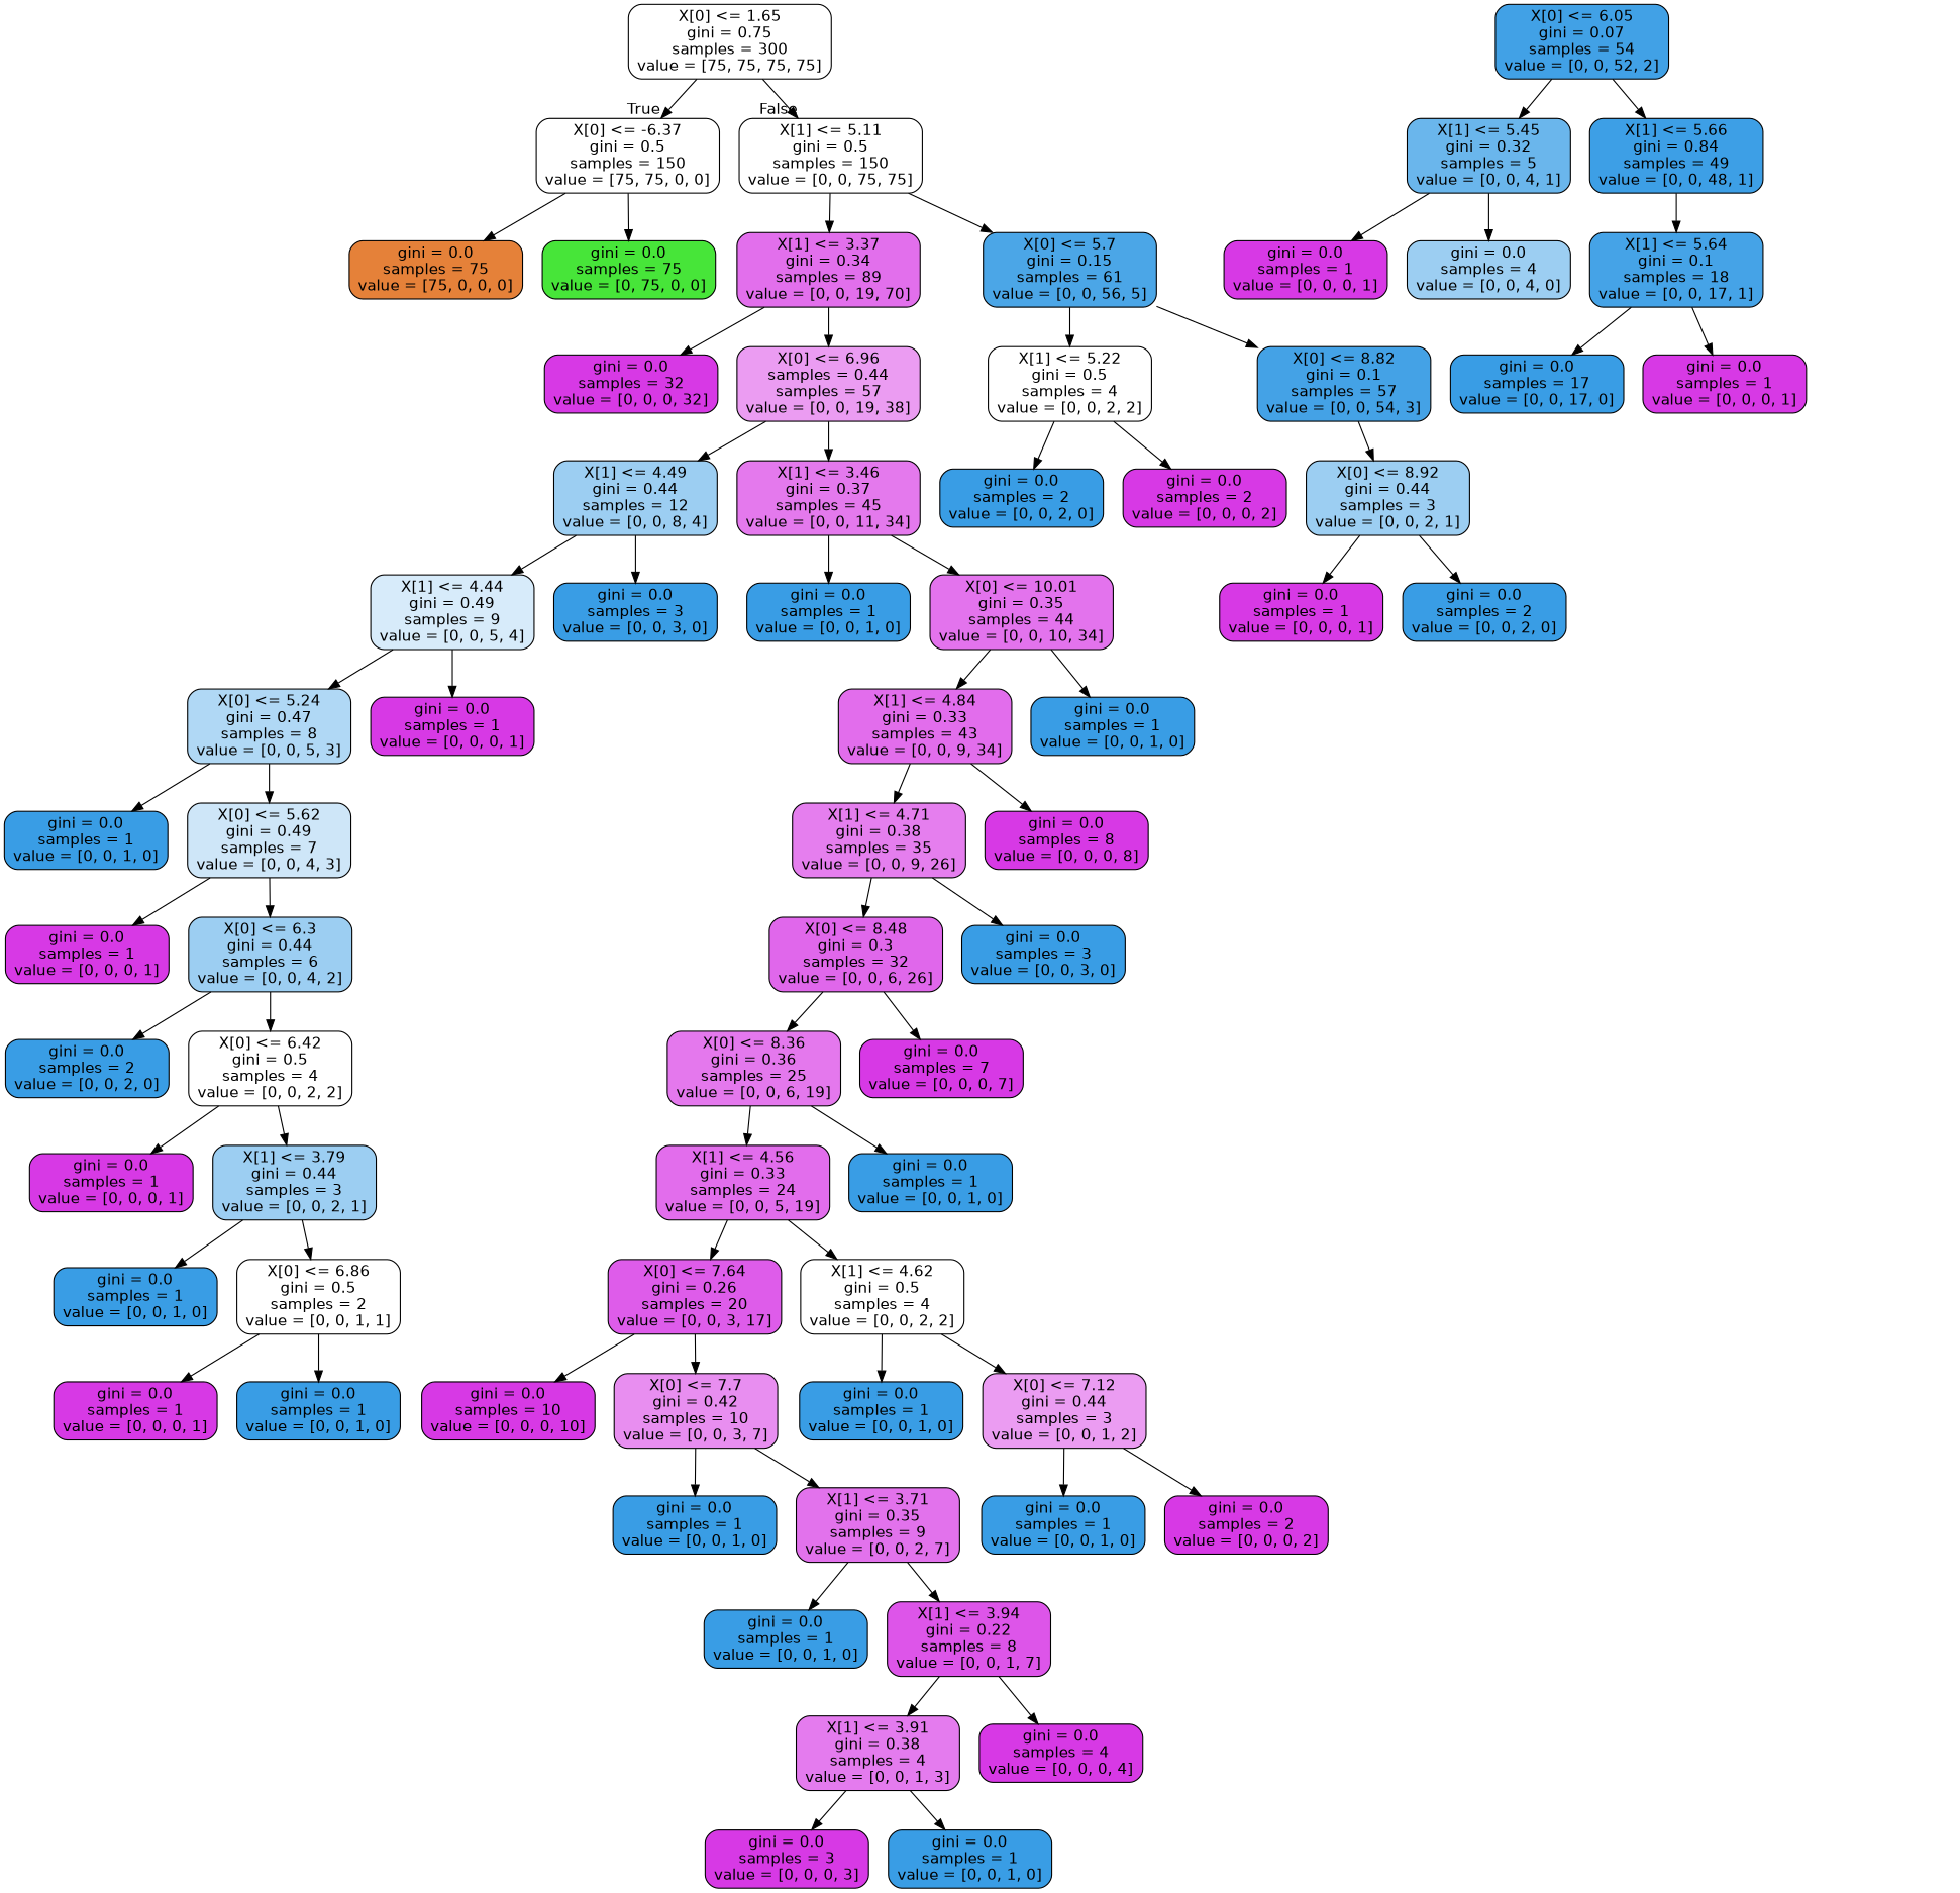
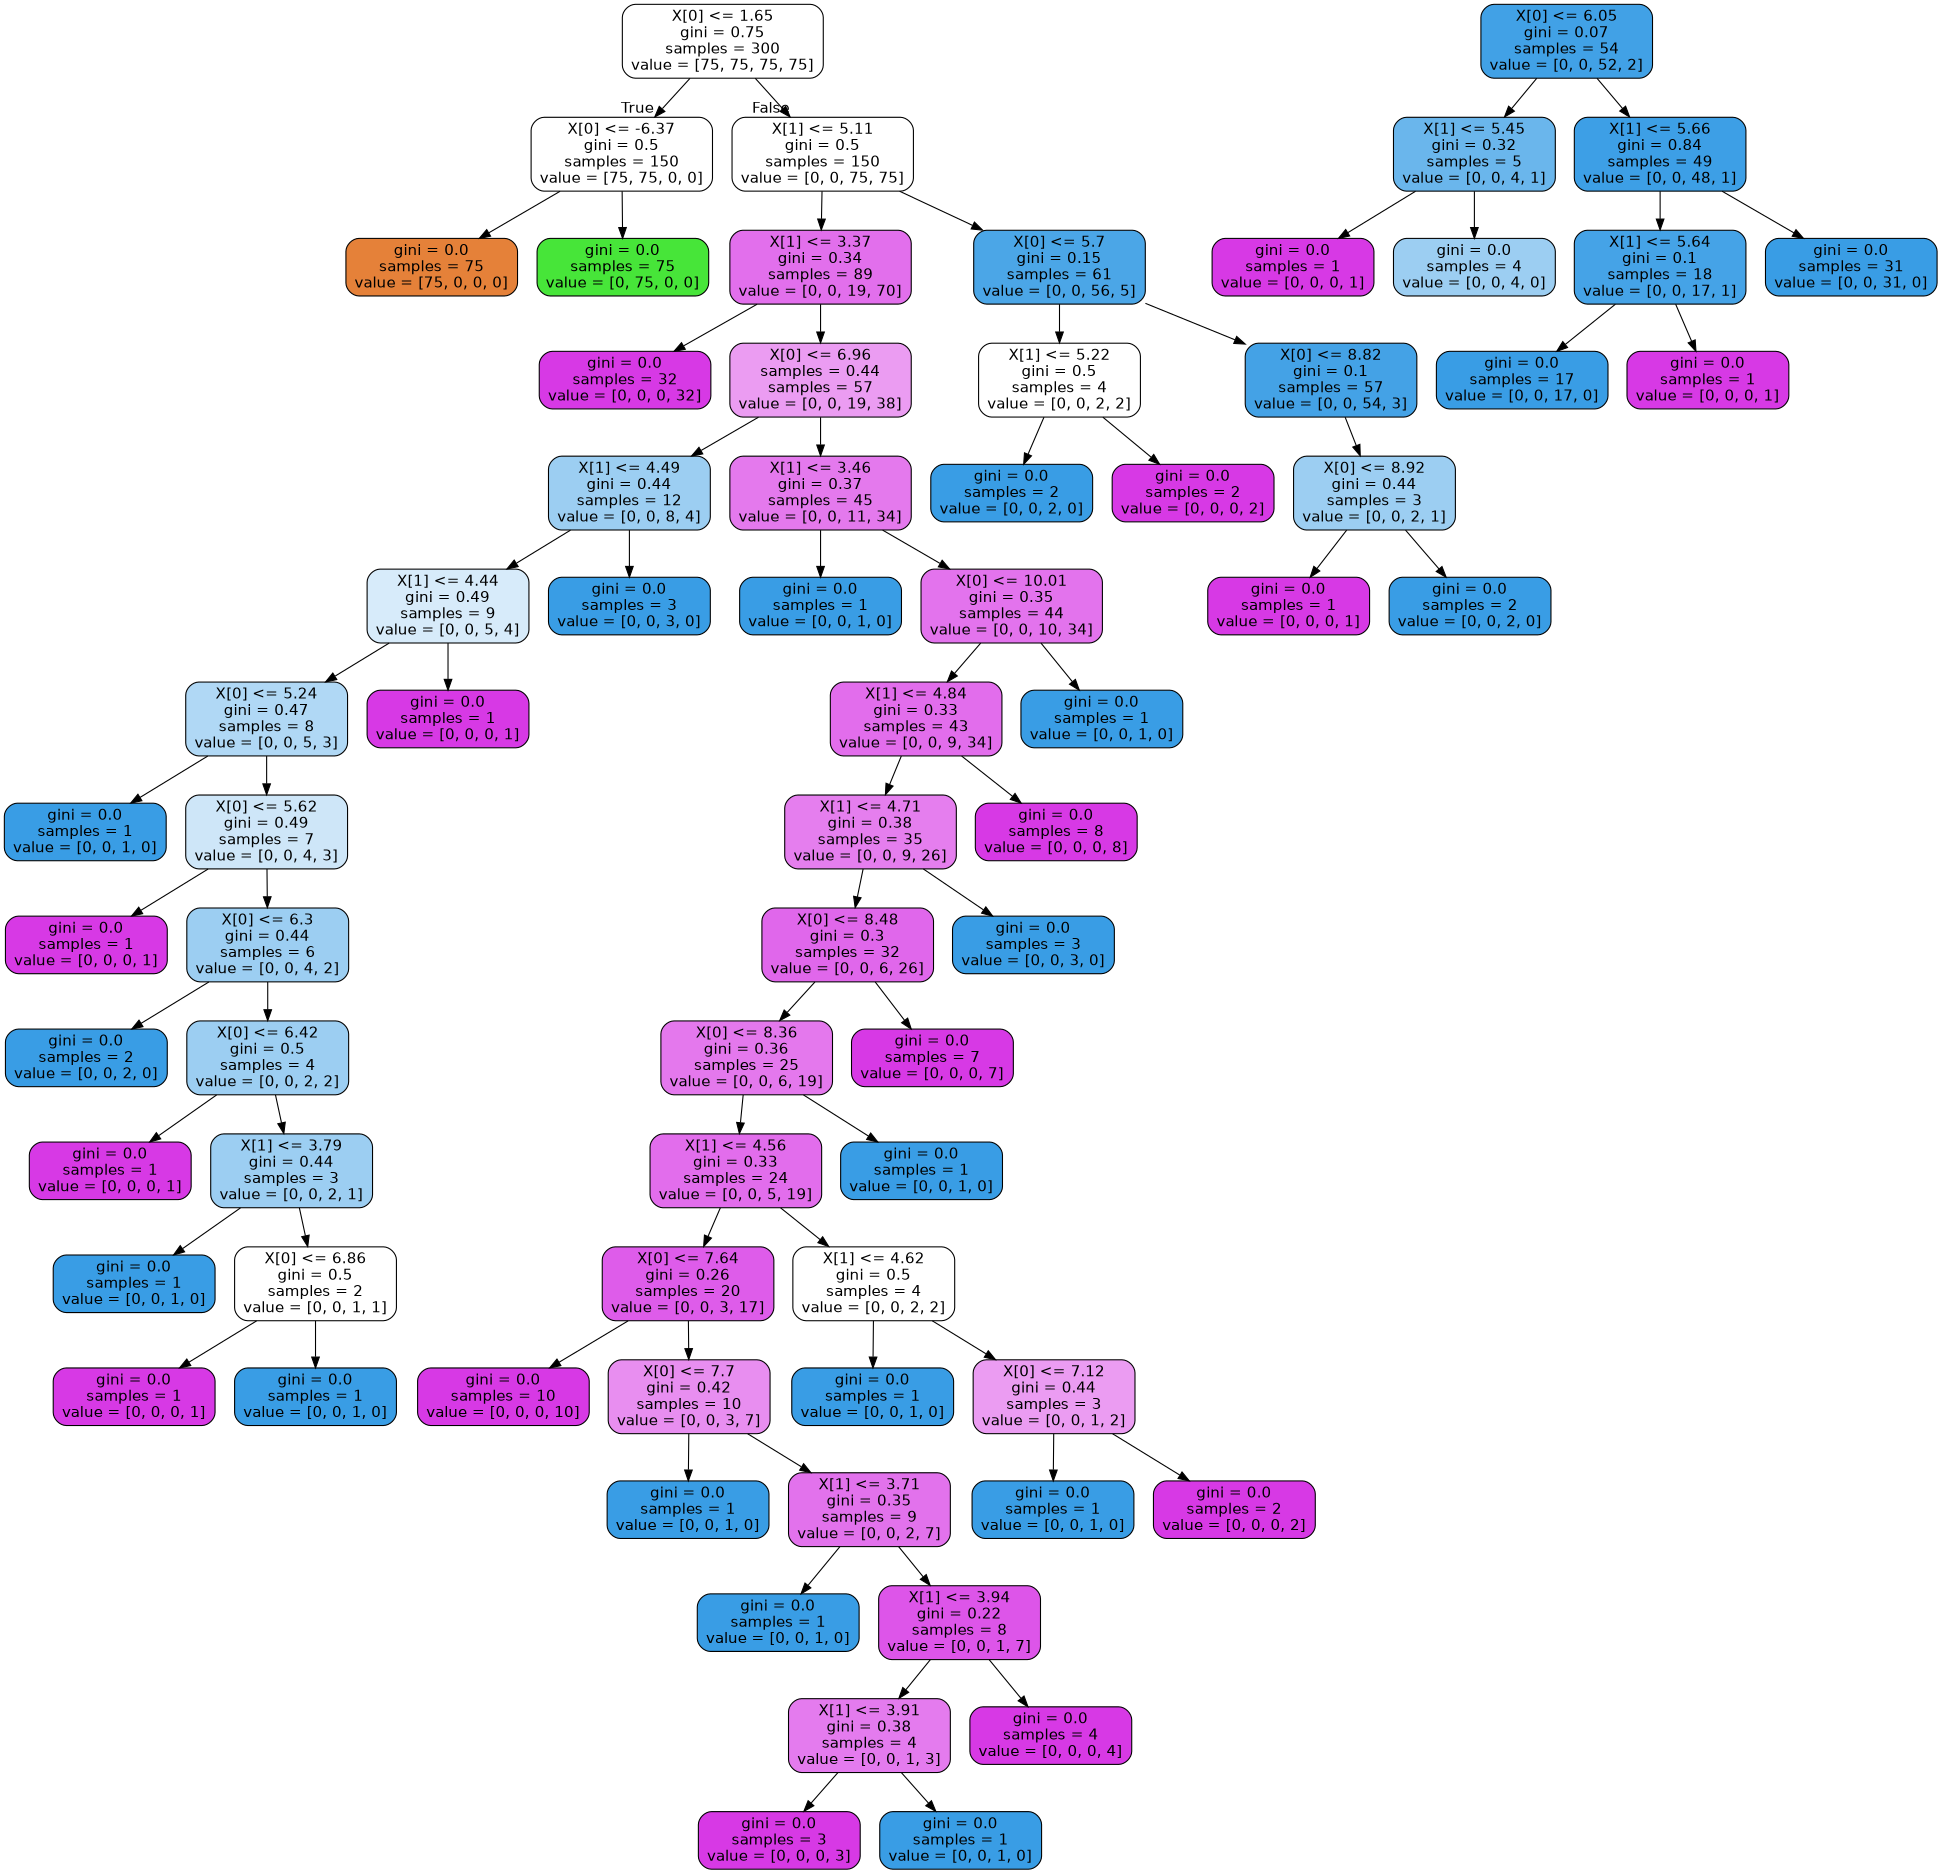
  digraph {
    node [color=black fillcolor="#399de5" fontname=helvetica shape=box style="filled, rounded"]
    edge [fontname=helvetica]
    n1 [fillcolor="#ffffff" label="X[0] <= 1.65\ngini = 0.75\nsamples = 300\nvalue = [75, 75, 75, 75]"]
    n2 [fillcolor="#ffffff" label="X[0] <= -6.37\ngini = 0.5\nsamples = 150\nvalue = [75, 75, 0, 0]"]
    n3 [fillcolor="#ffffff" label="X[1] <= 5.11\ngini = 0.5\nsamples = 150\nvalue = [0, 0, 75, 75]"]
    n4 [fillcolor="#e58139" label="gini = 0.0\nsamples = 75\nvalue = [75, 0, 0, 0]"]
    n5 [fillcolor="#47e539" label="gini = 0.0\nsamples = 75\nvalue = [0, 75, 0, 0]"]
    n6 [fillcolor="#e26fec" label="X[1] <= 3.37\ngini = 0.34\nsamples = 89\nvalue = [0, 0, 19, 70]"]
    n7 [fillcolor="#4ba6e7" label="X[0] <= 5.7\ngini = 0.15\nsamples = 61\nvalue = [0, 0, 56, 5]"]
    n8 [fillcolor="#d739e5" label="gini = 0.0\nsamples = 32\nvalue = [0, 0, 0, 32]"]
    n9 [fillcolor="#eb9cf2" label="X[0] <= 6.96\nsamples = 0.44\nsamples = 57\nvalue = [0, 0, 19, 38]"]
    n10 [fillcolor="#ffffff" label="X[1] <= 5.22\ngini = 0.5\nsamples = 4\nvalue = [0, 0, 2, 2]"]
    n11 [fillcolor="#44a2e6" label="X[0] <= 8.82\ngini = 0.1\nsamples = 57\nvalue = [0, 0, 54, 3]"]
    n12 [fillcolor="#9ccef2" label="X[1] <= 4.49\ngini = 0.44\nsamples = 12\nvalue = [0, 0, 8, 4]"]
    n13 [fillcolor="#e479ed" label="X[1] <= 3.46\ngini = 0.37\nsamples = 45\nvalue = [0, 0, 11, 34]"]
    n14 [fillcolor="#d7ebfa" label="X[1] <= 4.44\ngini = 0.49\nsamples = 9\nvalue = [0, 0, 5, 4]"]
    n15 [label="gini = 0.0\nsamples = 3\nvalue = [0, 0, 3, 0]"]
    n16 [label="gini = 0.0\nsamples = 1\nvalue = [0, 0, 1, 0]"]
    n17 [fillcolor="#e373ed" label="X[0] <= 10.01\ngini = 0.35\nsamples = 44\nvalue = [0, 0, 10, 34]"]
    n18 [fillcolor="#b0d8f5" label="X[0] <= 5.24\ngini = 0.47\nsamples = 8\nvalue = [0, 0, 5, 3]"]
    n19 [fillcolor="#d739e5" label="gini = 0.0\nsamples = 1\nvalue = [0, 0, 0, 1]"]
    n20 [label="gini = 0.0\nsamples = 1\nvalue = [0, 0, 1, 0]"]
    n21 [fillcolor="#cee6f8" label="X[0] <= 5.62\ngini = 0.49\nsamples = 7\nvalue = [0, 0, 4, 3]"]
    n22 [fillcolor="#d739e5" label="gini = 0.0\nsamples = 1\nvalue = [0, 0, 0, 1]"]
    n23 [fillcolor="#9ccef2" label="X[0] <= 6.3\ngini = 0.44\nsamples = 6\nvalue = [0, 0, 4, 2]"]
    n24 [label="gini = 0.0\nsamples = 2\nvalue = [0, 0, 2, 0]"]
-   n25 [fillcolor="#ffffff" label="X[0] <= 6.42\ngini = 0.5\nsamples = 4\nvalue = [0, 0, 2, 2]"]
+   n25 [fillcolor="#9ccef2" label="X[0] <= 6.42\ngini = 0.5\nsamples = 4\nvalue = [0, 0, 2, 2]"]
    n26 [fillcolor="#d739e5" label="gini = 0.0\nsamples = 1\nvalue = [0, 0, 0, 1]"]
    n27 [fillcolor="#9ccef2" label="X[1] <= 3.79\ngini = 0.44\nsamples = 3\nvalue = [0, 0, 2, 1]"]
    n28 [label="gini = 0.0\nsamples = 1\nvalue = [0, 0, 1, 0]"]
    n29 [fillcolor="#ffffff" label="X[0] <= 6.86\ngini = 0.5\nsamples = 2\nvalue = [0, 0, 1, 1]"]
    n30 [fillcolor="#d739e5" label="gini = 0.0\nsamples = 1\nvalue = [0, 0, 0, 1]"]
    n31 [label="gini = 0.0\nsamples = 1\nvalue = [0, 0, 1, 0]"]
    n32 [fillcolor="#e26dec" label="X[1] <= 4.84\ngini = 0.33\nsamples = 43\nvalue = [0, 0, 9, 34]"]
    n33 [label="gini = 0.0\nsamples = 1\nvalue = [0, 0, 1, 0]"]
    n34 [fillcolor="#e57eee" label="X[1] <= 4.71\ngini = 0.38\nsamples = 35\nvalue = [0, 0, 9, 26]"]
    n35 [fillcolor="#d739e5" label="gini = 0.0\nsamples = 8\nvalue = [0, 0, 0, 8]"]
    n36 [fillcolor="#e067eb" label="X[0] <= 8.48\ngini = 0.3\nsamples = 32\nvalue = [0, 0, 6, 26]"]
    n37 [label="gini = 0.0\nsamples = 3\nvalue = [0, 0, 3, 0]"]
    n38 [fillcolor="#e478ed" label="X[0] <= 8.36\ngini = 0.36\nsamples = 25\nvalue = [0, 0, 6, 19]"]
    n39 [fillcolor="#d739e5" label="gini = 0.0\nsamples = 7\nvalue = [0, 0, 0, 7]"]
    n40 [fillcolor="#e26dec" label="X[1] <= 4.56\ngini = 0.33\nsamples = 24\nvalue = [0, 0, 5, 19]"]
    n41 [label="gini = 0.0\nsamples = 1\nvalue = [0, 0, 1, 0]"]
    n42 [fillcolor="#de5cea" label="X[0] <= 7.64\ngini = 0.26\nsamples = 20\nvalue = [0, 0, 3, 17]"]
    n43 [fillcolor="#ffffff" label="X[1] <= 4.62\ngini = 0.5\nsamples = 4\nvalue = [0, 0, 2, 2]"]
    n44 [fillcolor="#d739e5" label="gini = 0.0\nsamples = 10\nvalue = [0, 0, 0, 10]"]
    n45 [fillcolor="#e88ef0" label="X[0] <= 7.7\ngini = 0.42\nsamples = 10\nvalue = [0, 0, 3, 7]"]
    n46 [label="gini = 0.0\nsamples = 1\nvalue = [0, 0, 1, 0]"]
    n47 [fillcolor="#eb9cf2" label="X[0] <= 7.12\ngini = 0.44\nsamples = 3\nvalue = [0, 0, 1, 2]"]
    n48 [label="gini = 0.0\nsamples = 1\nvalue = [0, 0, 1, 0]"]
    n49 [fillcolor="#e272ec" label="X[1] <= 3.71\ngini = 0.35\nsamples = 9\nvalue = [0, 0, 2, 7]"]
    n50 [label="gini = 0.0\nsamples = 1\nvalue = [0, 0, 1, 0]"]
    n51 [fillcolor="#dd55e9" label="X[1] <= 3.94\ngini = 0.22\nsamples = 8\nvalue = [0, 0, 1, 7]"]
    n52 [fillcolor="#e47bee" label="X[1] <= 3.91\ngini = 0.38\nsamples = 4\nvalue = [0, 0, 1, 3]"]
    n53 [fillcolor="#d739e5" label="gini = 0.0\nsamples = 4\nvalue = [0, 0, 0, 4]"]
    n54 [fillcolor="#d739e5" label="gini = 0.0\nsamples = 3\nvalue = [0, 0, 0, 3]"]
    n55 [label="gini = 0.0\nsamples = 1\nvalue = [0, 0, 1, 0]"]
    n56 [label="gini = 0.0\nsamples = 1\nvalue = [0, 0, 1, 0]"]
    n57 [fillcolor="#d739e5" label="gini = 0.0\nsamples = 2\nvalue = [0, 0, 0, 2]"]
    n58 [label="gini = 0.0\nsamples = 2\nvalue = [0, 0, 2, 0]"]
    n59 [fillcolor="#d739e5" label="gini = 0.0\nsamples = 2\nvalue = [0, 0, 0, 2]"]
    n60 [fillcolor="#9ccef2" label="X[0] <= 8.92\ngini = 0.44\nsamples = 3\nvalue = [0, 0, 2, 1]"]
    n61 [fillcolor="#41a1e6" label="X[0] <= 6.05\ngini = 0.07\nsamples = 54\nvalue = [0, 0, 52, 2]"]
    n62 [fillcolor="#6ab6ec" label="X[1] <= 5.45\ngini = 0.32\nsamples = 5\nvalue = [0, 0, 4, 1]"]
    n63 [fillcolor="#3d9fe6" label="X[1] <= 5.66\ngini = 0.84\nsamples = 49\nvalue = [0, 0, 48, 1]"]
    n64 [fillcolor="#d739e5" label="gini = 0.0\nsamples = 1\nvalue = [0, 0, 0, 1]"]
    n65 [label="gini = 0.0\nsamples = 2\nvalue = [0, 0, 2, 0]"]
    n66 [fillcolor="#d739e5" label="gini = 0.0\nsamples = 1\nvalue = [0, 0, 0, 1]"]
    n67 [fillcolor="#9ccef2" label="gini = 0.0\nsamples = 4\nvalue = [0, 0, 4, 0]"]
    n68 [fillcolor="#45a3e7" label="X[1] <= 5.64\ngini = 0.1\nsamples = 18\nvalue = [0, 0, 17, 1]"]
+   n69 [label="gini = 0.0\nsamples = 31\nvalue = [0, 0, 31, 0]"]
    n70 [label="gini = 0.0\nsamples = 17\nvalue = [0, 0, 17, 0]"]
    n71 [fillcolor="#d739e5" label="gini = 0.0\nsamples = 1\nvalue = [0, 0, 0, 1]"]
    n1 -> n2 [headlabel=True labelangle=45 labeldistance=2.5]
    n1 -> n3 [headlabel=False labelangle=-45 labeldistance=2.5]
    n2 -> n4
    n2 -> n5
    n3 -> n6
    n3 -> n7
    n6 -> n8
    n6 -> n9
    n7 -> n10
    n7 -> n11
    n9 -> n12
    n9 -> n13
    n10 -> n58
    n10 -> n59
    n11 -> n60
    n12 -> n14
    n12 -> n15
    n13 -> n16
    n13 -> n17
    n14 -> n18
    n14 -> n19
    n17 -> n32
    n17 -> n33
    n18 -> n20
    n18 -> n21
    n21 -> n22
    n21 -> n23
    n23 -> n24
    n23 -> n25
    n25 -> n26
    n25 -> n27
    n27 -> n28
    n27 -> n29
    n29 -> n30
    n29 -> n31
    n32 -> n34
    n32 -> n35
    n34 -> n36
    n34 -> n37
    n36 -> n38
    n36 -> n39
    n38 -> n40
    n38 -> n41
    n40 -> n42
    n40 -> n43
    n42 -> n44
    n42 -> n45
    n43 -> n46
    n43 -> n47
    n45 -> n48
    n45 -> n49
    n47 -> n56
    n47 -> n57
    n49 -> n50
    n49 -> n51
    n51 -> n52
    n51 -> n53
    n52 -> n54
    n52 -> n55
    n60 -> n64
    n60 -> n65
    n61 -> n62
    n61 -> n63
    n62 -> n66
    n62 -> n67
    n63 -> n68
+   n63 -> n69
    n68 -> n70
    n68 -> n71
  }
